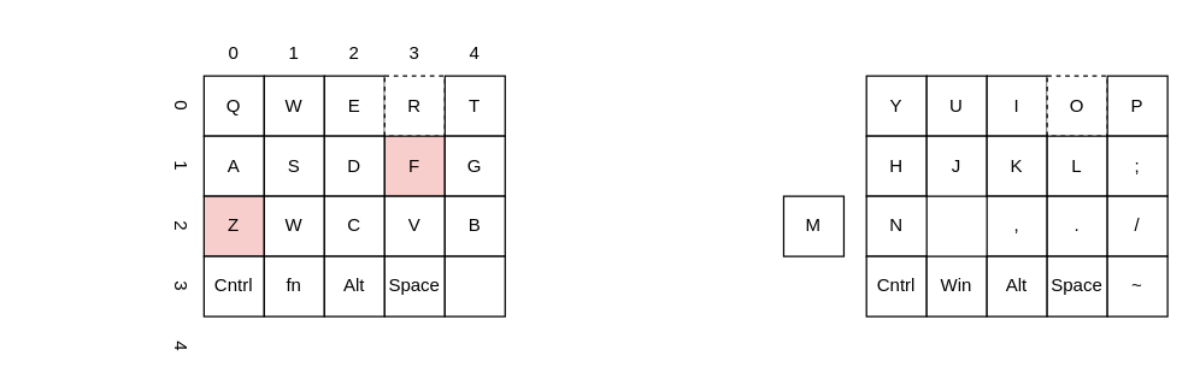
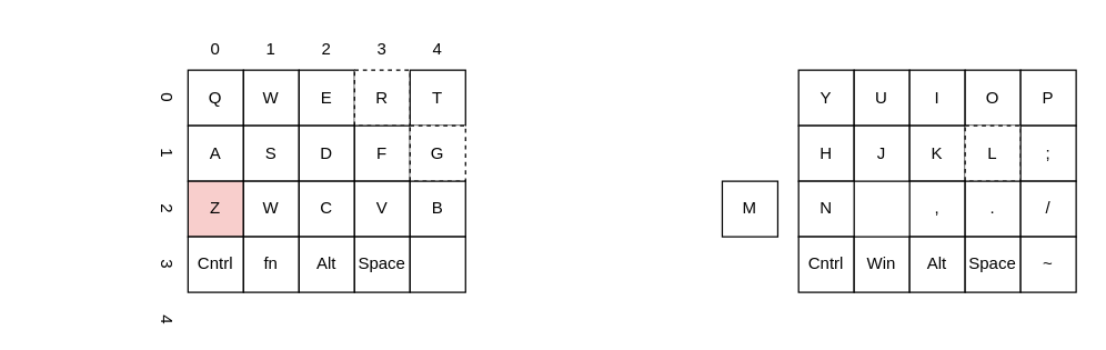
  <mxCell id="0" />
  <mxCell id="1" parent="0" />
  <mxCell id="2" value="Q" style="rounded=0;whiteSpace=wrap;html=1;" parent="1" vertex="1"><mxGeometry x="135" y="50" width="40" height="40" as="geometry" /></mxCell>
  <mxCell id="3" value="W" style="rounded=0;whiteSpace=wrap;html=1;" parent="1" vertex="1"><mxGeometry x="175" y="50" width="40" height="40" as="geometry" /></mxCell>
  <mxCell id="4" value="E" style="rounded=0;whiteSpace=wrap;html=1;" parent="1" vertex="1"><mxGeometry x="215" y="50" width="40" height="40" as="geometry" /></mxCell>
  <mxCell id="5" value="R" style="rounded=0;whiteSpace=wrap;html=1;dashed=1;" parent="1" vertex="1"><mxGeometry x="255" y="50" width="40" height="40" as="geometry" /></mxCell>
  <mxCell id="6" value="T" style="rounded=0;whiteSpace=wrap;html=1;" parent="1" vertex="1"><mxGeometry x="295" y="50" width="40" height="40" as="geometry" /></mxCell>
  <mxCell id="7" value="A" style="rounded=0;whiteSpace=wrap;html=1;" parent="1" vertex="1"><mxGeometry x="135" y="90" width="40" height="40" as="geometry" /></mxCell>
  <mxCell id="8" value="S" style="rounded=0;whiteSpace=wrap;html=1;" parent="1" vertex="1"><mxGeometry x="175" y="90" width="40" height="40" as="geometry" /></mxCell>
  <mxCell id="9" value="D" style="rounded=0;whiteSpace=wrap;html=1;" parent="1" vertex="1"><mxGeometry x="215" y="90" width="40" height="40" as="geometry" /></mxCell>
- <mxCell id="10" value="F" style="rounded=0;whiteSpace=wrap;html=1;fillColor=#f8cecc;" parent="1" vertex="1"><mxGeometry x="255" y="90" width="40" height="40" as="geometry" /></mxCell>
- <mxCell id="11" value="G" style="rounded=0;whiteSpace=wrap;html=1;" parent="1" vertex="1"><mxGeometry x="295" y="90" width="40" height="40" as="geometry" /></mxCell>
+ <mxCell id="10" value="F" style="rounded=0;whiteSpace=wrap;html=1;" parent="1" vertex="1"><mxGeometry x="255" y="90" width="40" height="40" as="geometry" /></mxCell>
+ <mxCell id="11" value="G" style="rounded=0;whiteSpace=wrap;html=1;dashed=1;" parent="1" vertex="1"><mxGeometry x="295" y="90" width="40" height="40" as="geometry" /></mxCell>
  <mxCell id="12" value="Z" style="rounded=0;whiteSpace=wrap;html=1;fillColor=#f8cecc;" parent="1" vertex="1"><mxGeometry x="135" y="130" width="40" height="40" as="geometry" /></mxCell>
  <mxCell id="13" value="W" style="rounded=0;whiteSpace=wrap;html=1;" parent="1" vertex="1"><mxGeometry x="175" y="130" width="40" height="40" as="geometry" /></mxCell>
  <mxCell id="14" value="C" style="rounded=0;whiteSpace=wrap;html=1;" parent="1" vertex="1"><mxGeometry x="215" y="130" width="40" height="40" as="geometry" /></mxCell>
  <mxCell id="15" value="V" style="rounded=0;whiteSpace=wrap;html=1;" parent="1" vertex="1"><mxGeometry x="255" y="130" width="40" height="40" as="geometry" /></mxCell>
  <mxCell id="16" value="B" style="rounded=0;whiteSpace=wrap;html=1;" parent="1" vertex="1"><mxGeometry x="295" y="130" width="40" height="40" as="geometry" /></mxCell>
  <mxCell id="17" value="Cntrl" style="rounded=0;whiteSpace=wrap;html=1;" parent="1" vertex="1"><mxGeometry x="135" y="170" width="40" height="40" as="geometry" /></mxCell>
  <mxCell id="18" value="fn" style="rounded=0;whiteSpace=wrap;html=1;" parent="1" vertex="1"><mxGeometry x="175" y="170" width="40" height="40" as="geometry" /></mxCell>
  <mxCell id="19" value="Alt" style="rounded=0;whiteSpace=wrap;html=1;" parent="1" vertex="1"><mxGeometry x="215" y="170" width="40" height="40" as="geometry" /></mxCell>
  <mxCell id="20" value="Space" style="rounded=0;whiteSpace=wrap;html=1;" parent="1" vertex="1"><mxGeometry x="255" y="170" width="40" height="40" as="geometry" /></mxCell>
  <mxCell id="21" value="" style="rounded=0;whiteSpace=wrap;html=1;" parent="1" vertex="1"><mxGeometry x="295" y="170" width="40" height="40" as="geometry" /></mxCell>
  <mxCell id="22" value="Y" style="rounded=0;whiteSpace=wrap;html=1;" parent="1" vertex="1"><mxGeometry x="575" y="50" width="40" height="40" as="geometry" /></mxCell>
  <mxCell id="23" value="U" style="rounded=0;whiteSpace=wrap;html=1;" parent="1" vertex="1"><mxGeometry x="615" y="50" width="40" height="40" as="geometry" /></mxCell>
  <mxCell id="24" value="I" style="rounded=0;whiteSpace=wrap;html=1;" parent="1" vertex="1"><mxGeometry x="655" y="50" width="40" height="40" as="geometry" /></mxCell>
- <mxCell id="25" value="O" style="rounded=0;whiteSpace=wrap;html=1;dashed=1;" parent="1" vertex="1"><mxGeometry x="695" y="50" width="40" height="40" as="geometry" /></mxCell>
+ <mxCell id="25" value="O" style="rounded=0;whiteSpace=wrap;html=1;" parent="1" vertex="1"><mxGeometry x="695" y="50" width="40" height="40" as="geometry" /></mxCell>
  <mxCell id="26" value="P" style="rounded=0;whiteSpace=wrap;html=1;" parent="1" vertex="1"><mxGeometry x="735" y="50" width="40" height="40" as="geometry" /></mxCell>
  <mxCell id="27" value="H" style="rounded=0;whiteSpace=wrap;html=1;" parent="1" vertex="1"><mxGeometry x="575" y="90" width="40" height="40" as="geometry" /></mxCell>
  <mxCell id="28" value="J" style="rounded=0;whiteSpace=wrap;html=1;" parent="1" vertex="1"><mxGeometry x="615" y="90" width="40" height="40" as="geometry" /></mxCell>
  <mxCell id="29" value="K" style="rounded=0;whiteSpace=wrap;html=1;" parent="1" vertex="1"><mxGeometry x="655" y="90" width="40" height="40" as="geometry" /></mxCell>
- <mxCell id="30" value="L" style="rounded=0;whiteSpace=wrap;html=1;" parent="1" vertex="1"><mxGeometry x="695" y="90" width="40" height="40" as="geometry" /></mxCell>
+ <mxCell id="30" value="L" style="rounded=0;whiteSpace=wrap;html=1;dashed=1;" parent="1" vertex="1"><mxGeometry x="695" y="90" width="40" height="40" as="geometry" /></mxCell>
  <mxCell id="31" value=";" style="rounded=0;whiteSpace=wrap;html=1;" parent="1" vertex="1"><mxGeometry x="735" y="90" width="40" height="40" as="geometry" /></mxCell>
  <mxCell id="32" value="N" style="rounded=0;whiteSpace=wrap;html=1;" parent="1" vertex="1"><mxGeometry x="575" y="130" width="40" height="40" as="geometry" /></mxCell>
  <mxCell id="33" value="M" style="rounded=0;whiteSpace=wrap;html=1;" parent="1" vertex="1"><mxGeometry x="520" y="130" width="40" height="40" as="geometry" /></mxCell>
  <mxCell id="34" value="," style="rounded=0;whiteSpace=wrap;html=1;" parent="1" vertex="1"><mxGeometry x="655" y="130" width="40" height="40" as="geometry" /></mxCell>
  <mxCell id="35" value="." style="rounded=0;whiteSpace=wrap;html=1;" parent="1" vertex="1"><mxGeometry x="695" y="130" width="40" height="40" as="geometry" /></mxCell>
  <mxCell id="36" value="/" style="rounded=0;whiteSpace=wrap;html=1;" parent="1" vertex="1"><mxGeometry x="735" y="130" width="40" height="40" as="geometry" /></mxCell>
  <mxCell id="37" value="Cntrl" style="rounded=0;whiteSpace=wrap;html=1;" parent="1" vertex="1"><mxGeometry x="575" y="170" width="40" height="40" as="geometry" /></mxCell>
  <mxCell id="38" value="Win" style="rounded=0;whiteSpace=wrap;html=1;" parent="1" vertex="1"><mxGeometry x="615" y="170" width="40" height="40" as="geometry" /></mxCell>
  <mxCell id="39" value="Alt" style="rounded=0;whiteSpace=wrap;html=1;" parent="1" vertex="1"><mxGeometry x="655" y="170" width="40" height="40" as="geometry" /></mxCell>
  <mxCell id="40" value="Space" style="rounded=0;whiteSpace=wrap;html=1;" parent="1" vertex="1"><mxGeometry x="695" y="170" width="40" height="40" as="geometry" /></mxCell>
  <mxCell id="41" value="~" style="rounded=0;whiteSpace=wrap;html=1;" parent="1" vertex="1"><mxGeometry x="735" y="170" width="40" height="40" as="geometry" /></mxCell>
  <mxCell id="42" value="0&amp;nbsp; &amp;nbsp; &amp;nbsp; &amp;nbsp; &amp;nbsp; 1&amp;nbsp; &amp;nbsp; &amp;nbsp; &amp;nbsp; &amp;nbsp; 2&amp;nbsp; &amp;nbsp; &amp;nbsp; &amp;nbsp; &amp;nbsp; 3&amp;nbsp; &amp;nbsp; &amp;nbsp; &amp;nbsp; &amp;nbsp; 4" style="text;html=1;align=center;verticalAlign=middle;whiteSpace=wrap;rounded=0;" vertex="1" parent="1"><mxGeometry x="135" y="20" width="200" height="30" as="geometry" /></mxCell>
  <mxCell id="43" value="0&amp;nbsp; &amp;nbsp; &amp;nbsp; &amp;nbsp; &amp;nbsp; 1&amp;nbsp; &amp;nbsp; &amp;nbsp; &amp;nbsp; &amp;nbsp; 2&amp;nbsp; &amp;nbsp; &amp;nbsp; &amp;nbsp; &amp;nbsp; 3&amp;nbsp; &amp;nbsp; &amp;nbsp; &amp;nbsp; &amp;nbsp; 4" style="text;html=1;align=center;verticalAlign=middle;whiteSpace=wrap;rounded=0;rotation=90;" vertex="1" parent="1"><mxGeometry x="20" y="135" width="200" height="30" as="geometry" /></mxCell>
